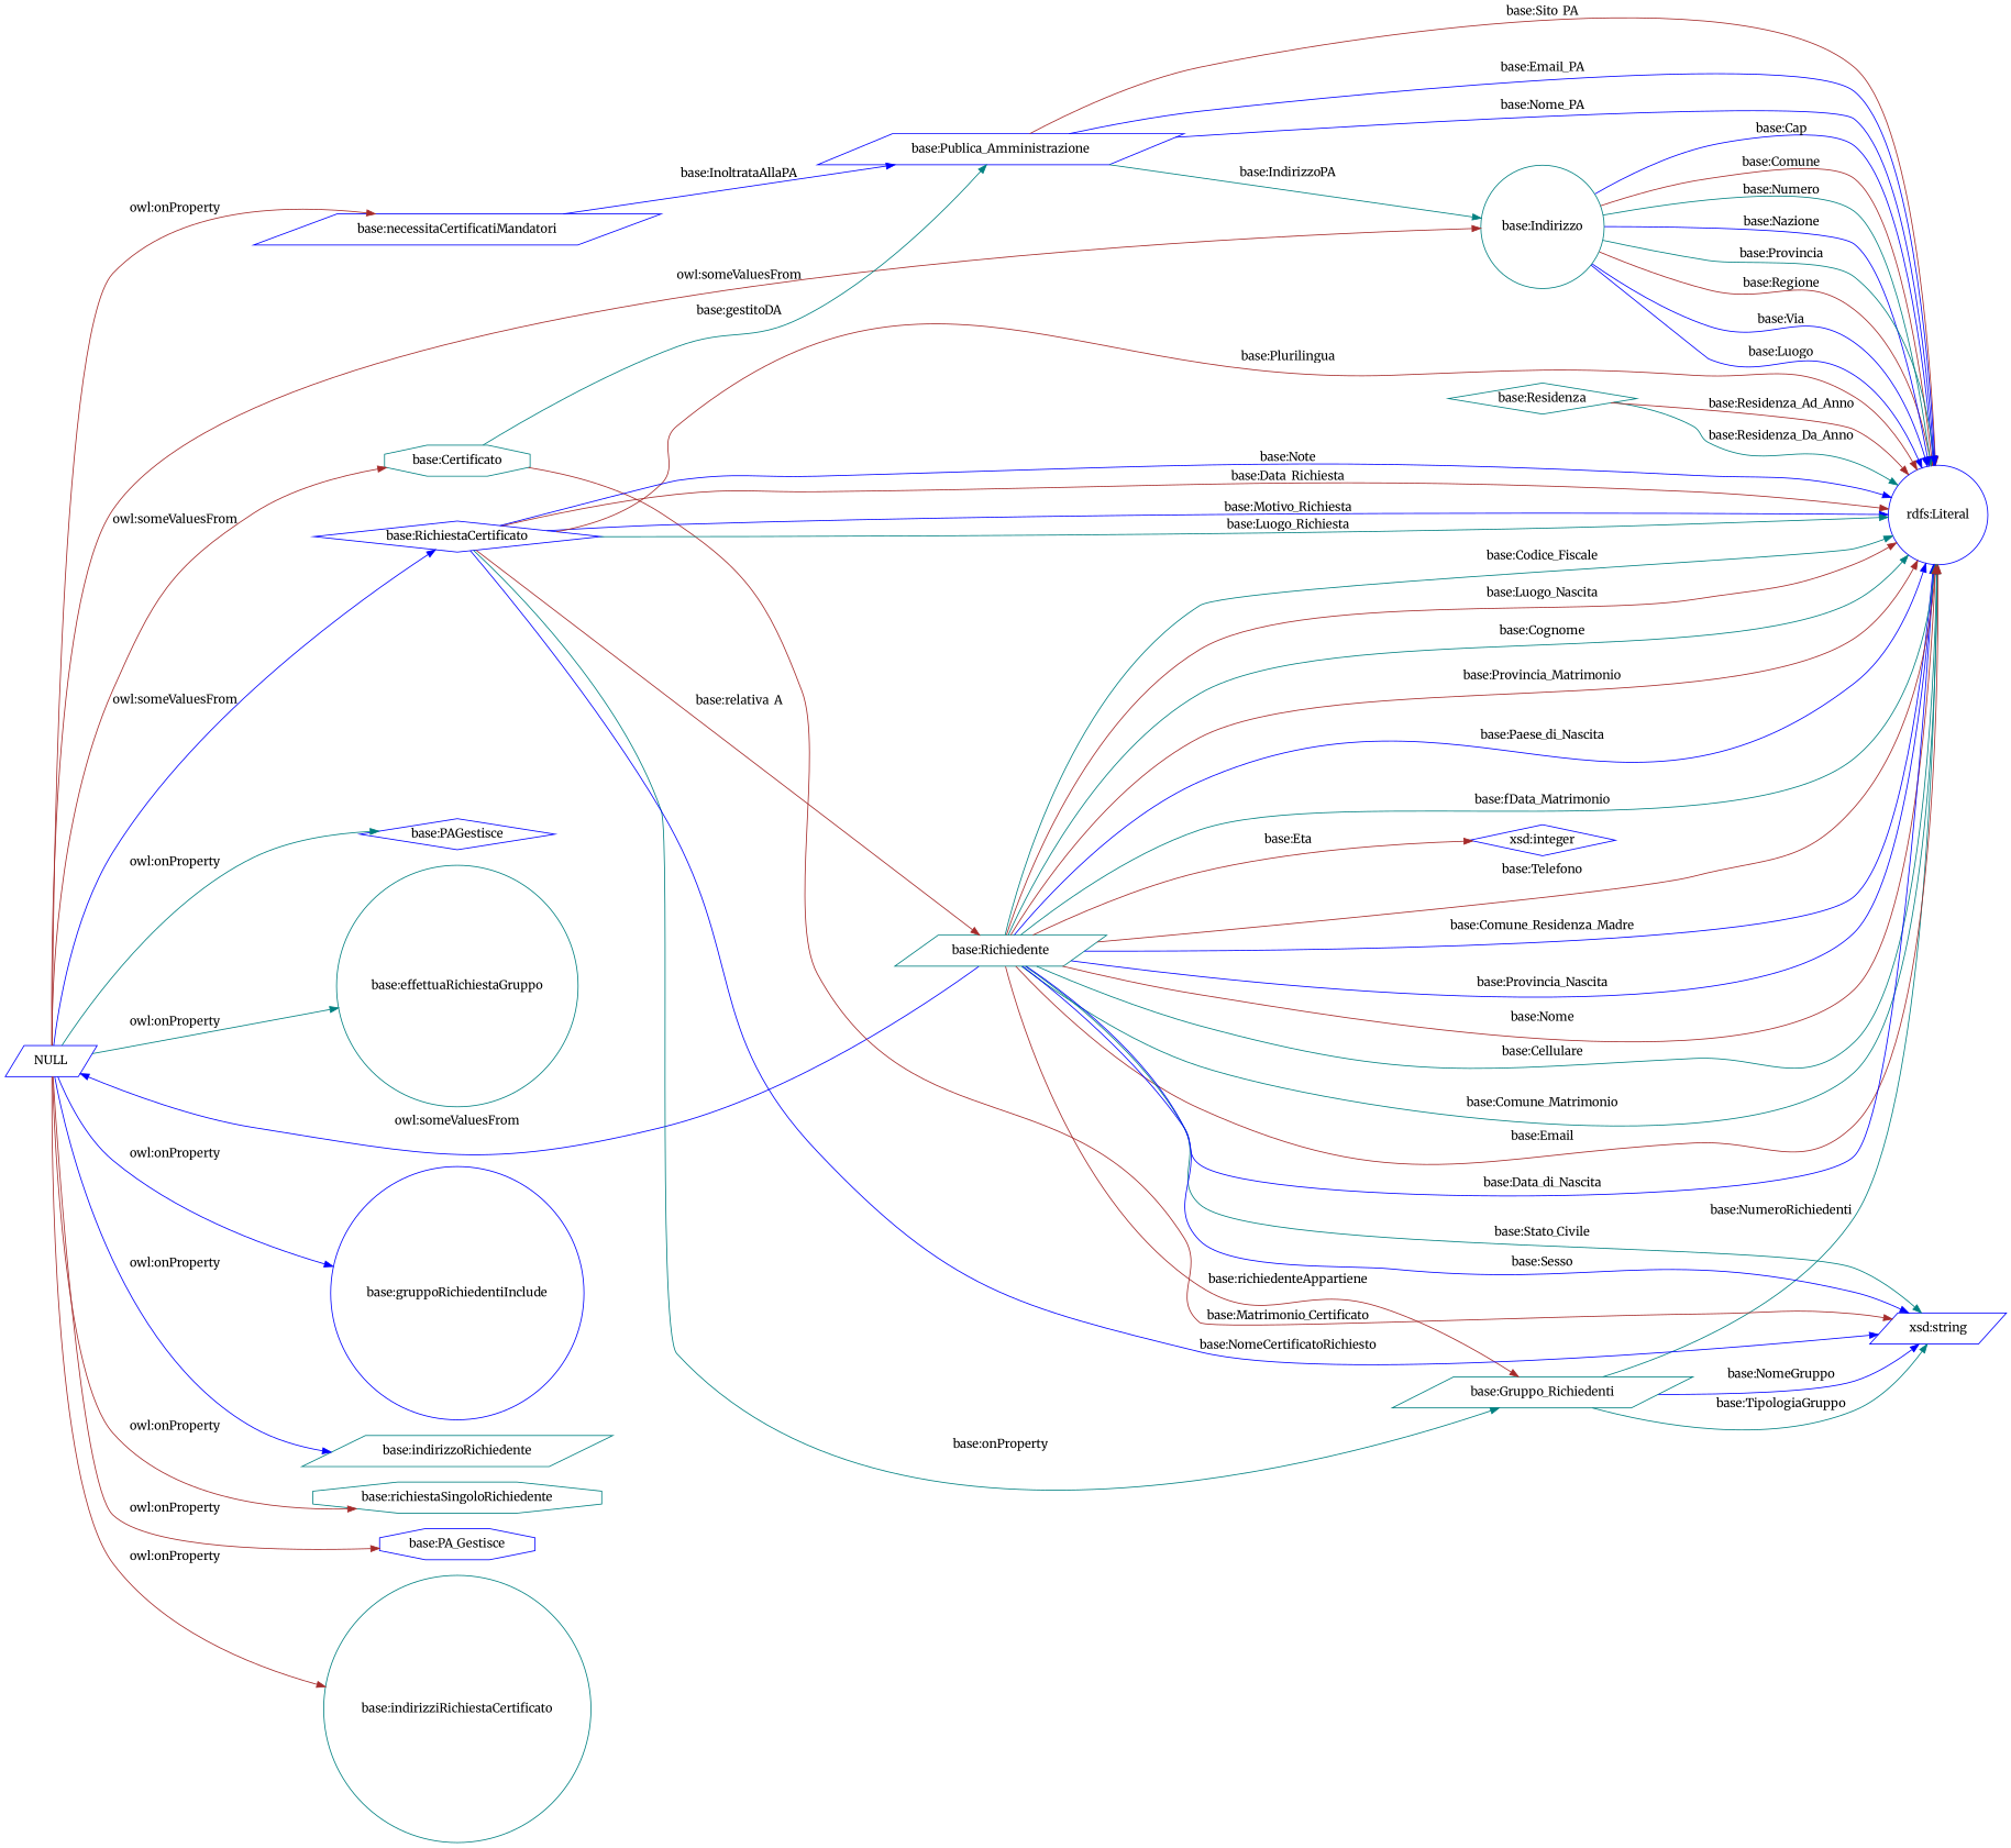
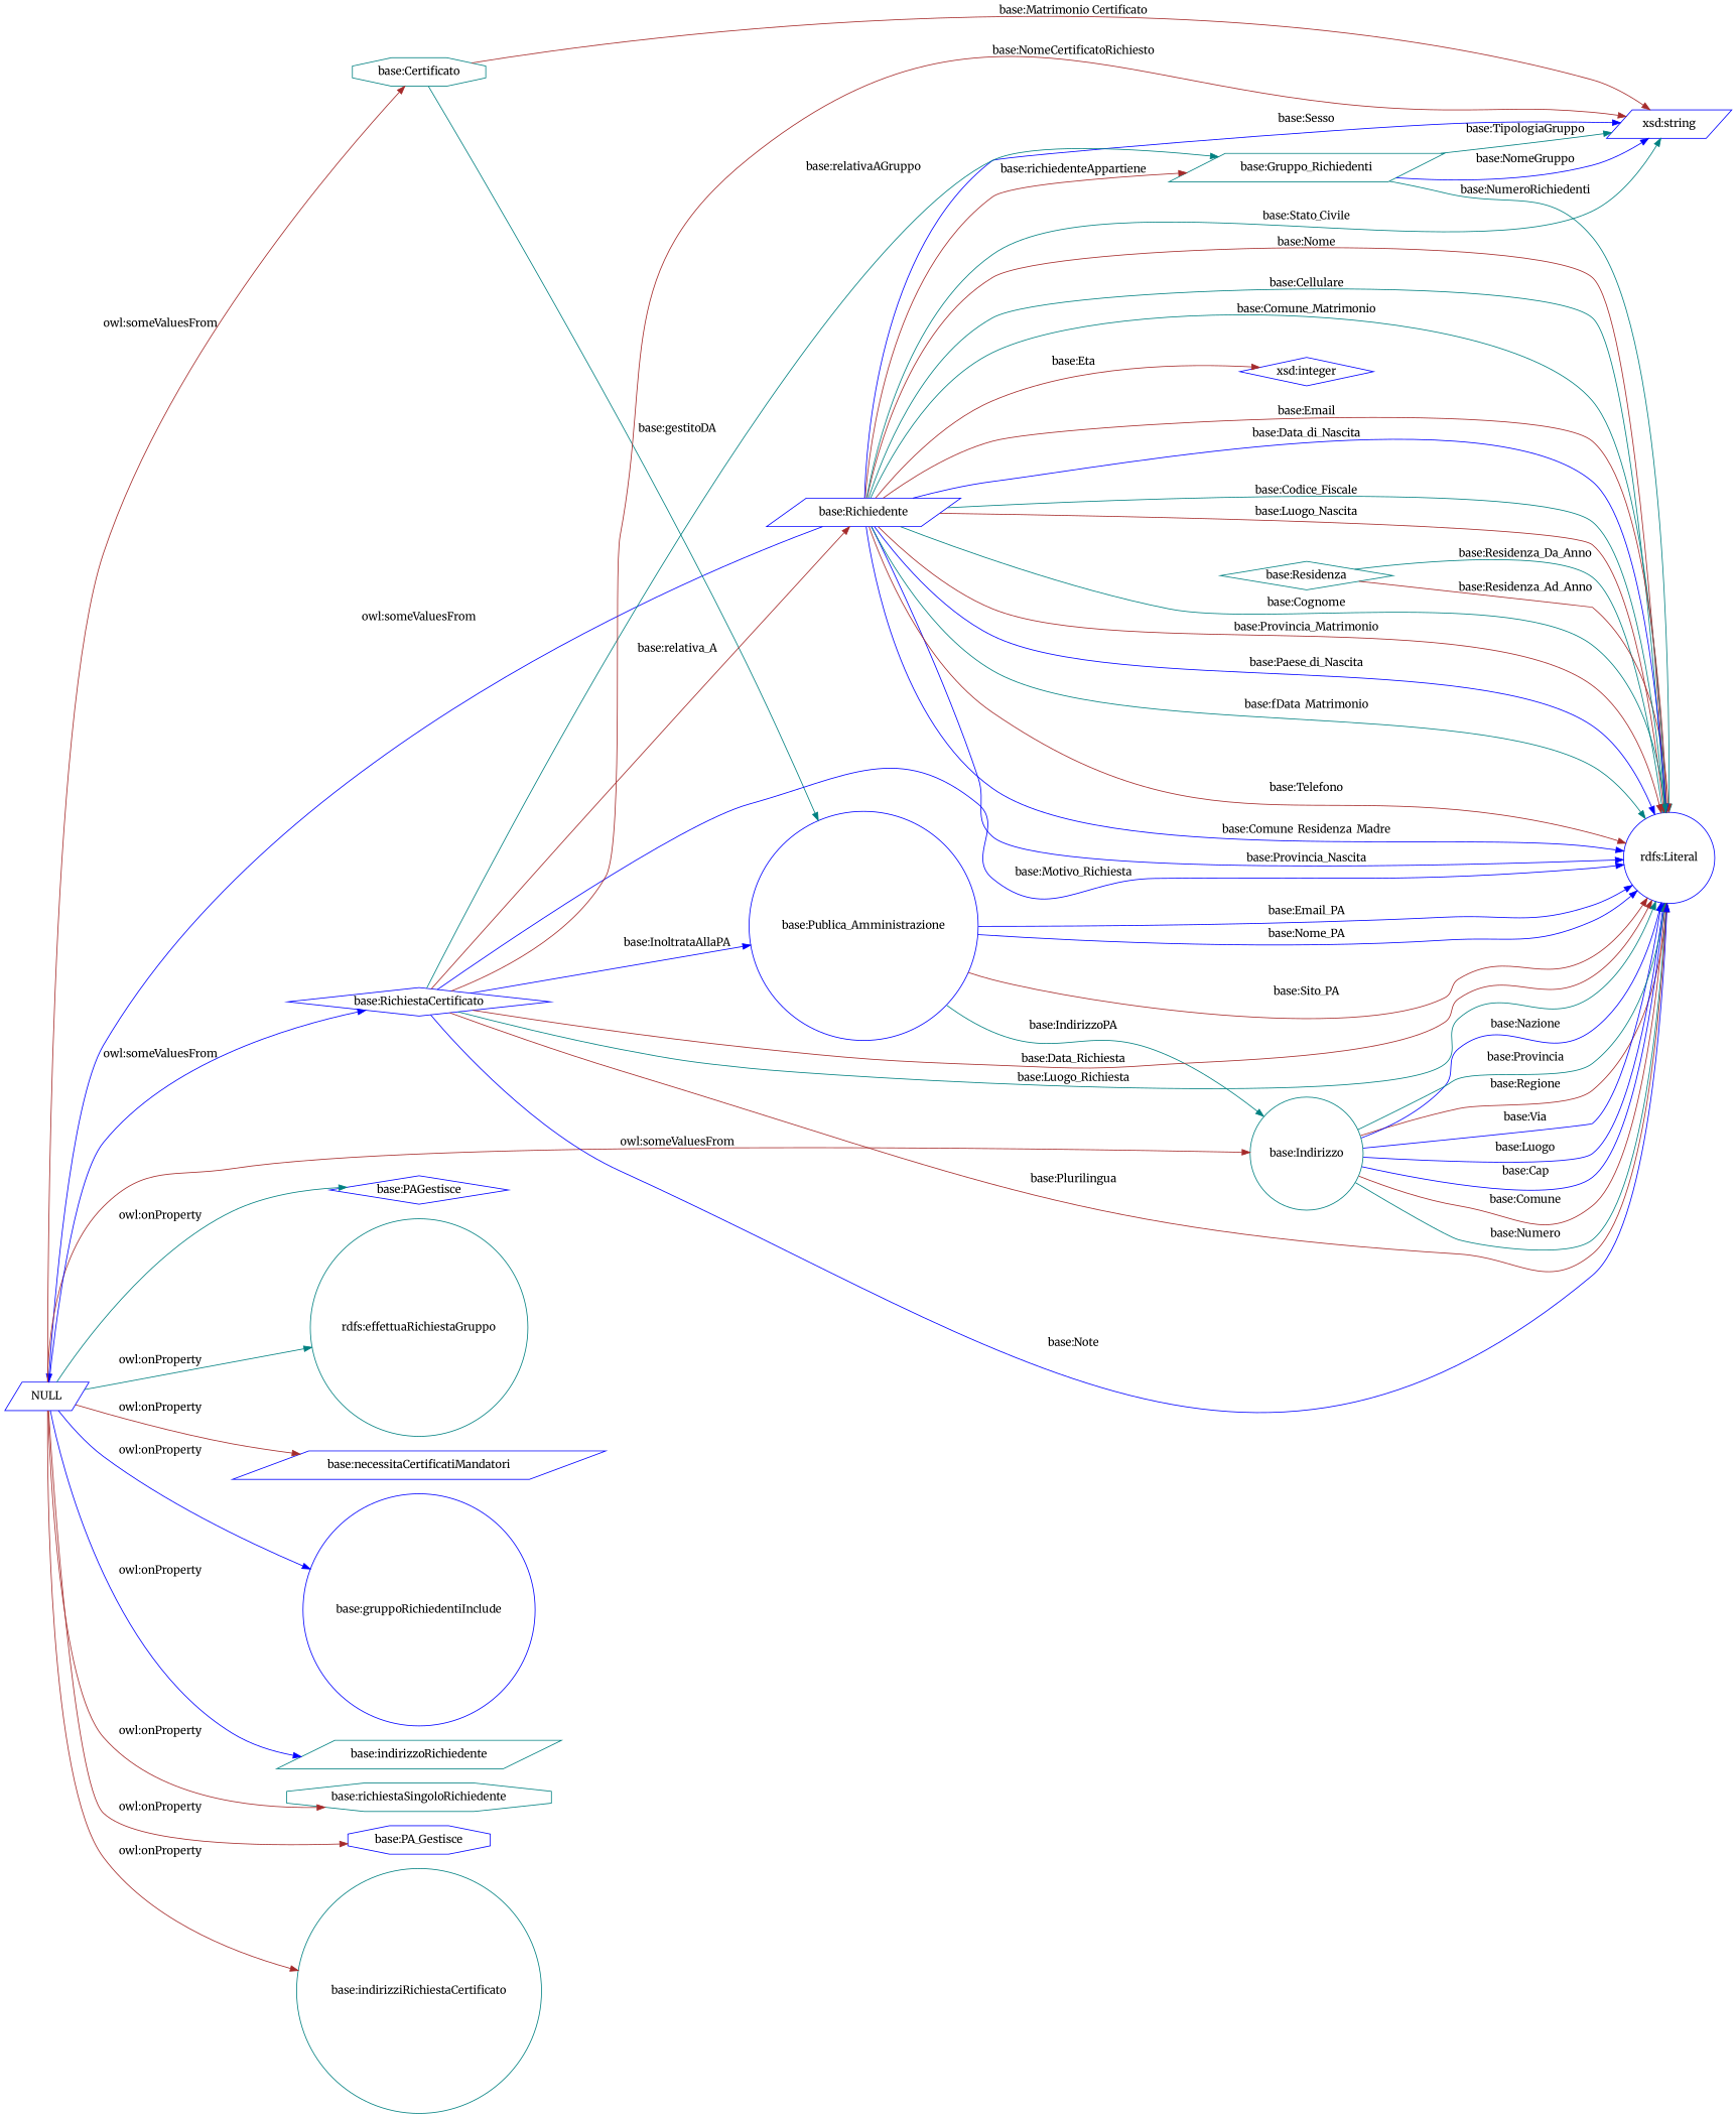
  digraph {
    fontname=Merriweather
    rankdir=LR
    node [color=blue fontname=Merriweather shape=parallelogram]
    edge [color=brown fontname=Merriweather]
    "base:Gruppo_Richiedenti" [color=teal]
    "rdfs:Literal" [shape=circle]
    "xsd:string"
    "base:Residenza" [color=teal shape=diamond]
    "base:Indirizzo" [color=teal shape=circle]
-   "base:Richiedente" [color=teal]
+   "base:Richiedente"
    "xsd:integer" [shape=diamond]
    NULL
    "base:Certificato" [color=teal shape=octagon]
-   "base:Publica_Amministrazione"
+   "base:Publica_Amministrazione" [shape=circle]
    "base:RichiestaCertificato" [shape=diamond]
    "base:PAGestisce" [shape=diamond]
-   "base:effettuaRichiestaGruppo" [color=teal shape=circle]
+   "base:effettuaRichiestaGruppo" [color=teal shape=circle label="rdfs:effettuaRichiestaGruppo"]
    "base:necessitaCertificatiMandatori"
    "base:gruppoRichiedentiInclude" [shape=circle]
    "base:indirizzoRichiedente" [color=teal]
    "base:richiestaSingoloRichiedente" [color=teal shape=octagon]
    "base:PA_Gestisce" [shape=octagon]
    "base:indirizziRichiestaCertificato" [color=teal shape=circle]
    "base:Gruppo_Richiedenti" -> "rdfs:Literal" [color=teal label="base:NumeroRichiedenti"]
    "base:Gruppo_Richiedenti" -> "xsd:string" [color=blue label="base:NomeGruppo"]
    "base:Gruppo_Richiedenti" -> "xsd:string" [color=teal label="base:TipologiaGruppo"]
    "base:Residenza" -> "rdfs:Literal" [color=teal label="base:Residenza_Da_Anno"]
    "base:Residenza" -> "rdfs:Literal" [label="base:Residenza_Ad_Anno"]
    "base:Indirizzo" -> "rdfs:Literal" [label="base:Regione"]
    "base:Indirizzo" -> "rdfs:Literal" [color=blue label="base:Via"]
    "base:Indirizzo" -> "rdfs:Literal" [color=blue label="base:Luogo"]
    "base:Indirizzo" -> "rdfs:Literal" [color=blue label="base:Cap"]
    "base:Indirizzo" -> "rdfs:Literal" [label="base:Comune"]
    "base:Indirizzo" -> "rdfs:Literal" [color=teal label="base:Numero"]
    "base:Indirizzo" -> "rdfs:Literal" [color=blue label="base:Nazione"]
    "base:Indirizzo" -> "rdfs:Literal" [color=teal label="base:Provincia"]
    "base:Richiedente" -> "base:Gruppo_Richiedenti" [label="base:richiedenteAppartiene"]
    "base:Richiedente" -> "rdfs:Literal" [color=blue label="base:Comune_Residenza_Madre"]
    "base:Richiedente" -> "rdfs:Literal" [color=blue label="base:Provincia_Nascita"]
    "base:Richiedente" -> "rdfs:Literal" [label="base:Nome"]
    "base:Richiedente" -> "rdfs:Literal" [color=teal label="base:Cellulare"]
    "base:Richiedente" -> "rdfs:Literal" [color=teal label="base:Comune_Matrimonio"]
    "base:Richiedente" -> "rdfs:Literal" [label="base:Email"]
    "base:Richiedente" -> "rdfs:Literal" [color=blue label="base:Data_di_Nascita"]
    "base:Richiedente" -> "rdfs:Literal" [color=teal label="base:Codice_Fiscale"]
    "base:Richiedente" -> "rdfs:Literal" [label="base:Luogo_Nascita"]
    "base:Richiedente" -> "rdfs:Literal" [color=teal label="base:Cognome"]
    "base:Richiedente" -> "rdfs:Literal" [label="base:Provincia_Matrimonio"]
    "base:Richiedente" -> "rdfs:Literal" [color=blue label="base:Paese_di_Nascita"]
    "base:Richiedente" -> "rdfs:Literal" [color=teal label="base:fData_Matrimonio"]
    "base:Richiedente" -> "rdfs:Literal" [label="base:Telefono"]
    "base:Richiedente" -> "xsd:string" [color=teal label="base:Stato_Civile"]
    "base:Richiedente" -> "xsd:string" [color=blue label="base:Sesso"]
    "base:Richiedente" -> "xsd:integer" [label="base:Eta"]
    "base:Richiedente" -> NULL [color=blue label="owl:someValuesFrom"]
    NULL -> "base:Indirizzo" [label="owl:someValuesFrom"]
    NULL -> "base:Certificato" [label="owl:someValuesFrom"]
    NULL -> "base:RichiestaCertificato" [color=blue label="owl:someValuesFrom"]
    NULL -> "base:PAGestisce" [color=teal label="owl:onProperty"]
    NULL -> "base:effettuaRichiestaGruppo" [color=teal label="owl:onProperty"]
    NULL -> "base:necessitaCertificatiMandatori" [label="owl:onProperty"]
    NULL -> "base:gruppoRichiedentiInclude" [color=blue label="owl:onProperty"]
    NULL -> "base:indirizzoRichiedente" [color=blue label="owl:onProperty"]
    NULL -> "base:richiestaSingoloRichiedente" [label="owl:onProperty"]
    NULL -> "base:PA_Gestisce" [label="owl:onProperty"]
    NULL -> "base:indirizziRichiestaCertificato" [label="owl:onProperty"]
    "base:Certificato" -> "xsd:string" [label="base:Matrimonio_Certificato"]
    "base:Certificato" -> "base:Publica_Amministrazione" [color=teal label="base:gestitoDA"]
    "base:Publica_Amministrazione" -> "rdfs:Literal" [label="base:Sito_PA"]
    "base:Publica_Amministrazione" -> "rdfs:Literal" [color=blue label="base:Email_PA"]
    "base:Publica_Amministrazione" -> "rdfs:Literal" [color=blue label="base:Nome_PA"]
    "base:Publica_Amministrazione" -> "base:Indirizzo" [color=teal label="base:IndirizzoPA"]
-   "base:RichiestaCertificato" -> "base:Gruppo_Richiedenti" [color=teal label="base:onProperty"]
+   "base:RichiestaCertificato" -> "base:Gruppo_Richiedenti" [color=teal label="base:relativaAGruppo"]
    "base:RichiestaCertificato" -> "rdfs:Literal" [label="base:Data_Richiesta"]
    "base:RichiestaCertificato" -> "rdfs:Literal" [color=blue label="base:Motivo_Richiesta"]
    "base:RichiestaCertificato" -> "rdfs:Literal" [color=teal label="base:Luogo_Richiesta"]
    "base:RichiestaCertificato" -> "rdfs:Literal" [label="base:Plurilingua"]
    "base:RichiestaCertificato" -> "rdfs:Literal" [color=blue label="base:Note"]
-   "base:RichiestaCertificato" -> "xsd:string" [color=blue label="base:NomeCertificatoRichiesto"]
+   "base:RichiestaCertificato" -> "xsd:string" [label="base:NomeCertificatoRichiesto"]
    "base:RichiestaCertificato" -> "base:Richiedente" [label="base:relativa_A"]
-   "base:necessitaCertificatiMandatori" -> "base:Publica_Amministrazione" [color=blue label="base:InoltrataAllaPA"]
+   "base:RichiestaCertificato" -> "base:Publica_Amministrazione" [color=blue label="base:InoltrataAllaPA"]
  }
